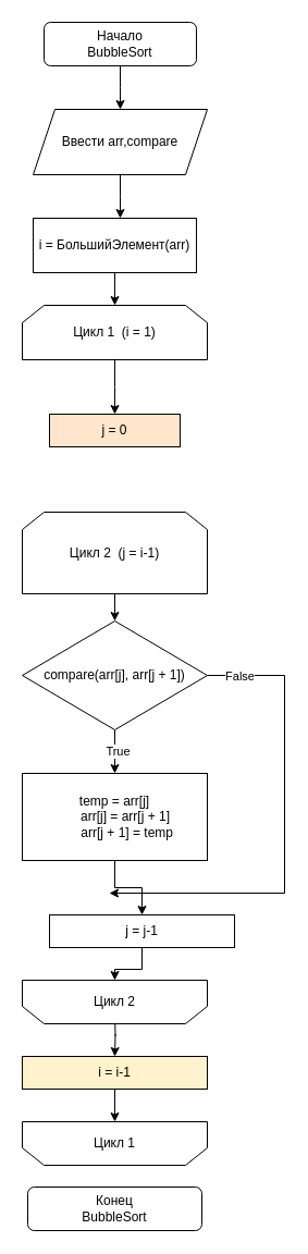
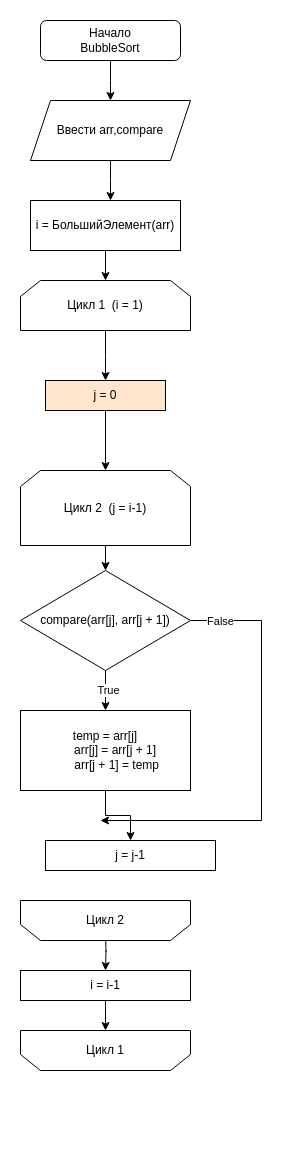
  <mxCell id="0" />
  <mxCell id="1" parent="0" />
  <mxCell id="2" style="edgeStyle=orthogonalEdgeStyle;rounded=0;orthogonalLoop=1;jettySize=auto;html=1;" edge="1" parent="1" source="3"><mxGeometry relative="1" as="geometry"><mxPoint x="110" y="100" as="targetPoint" /></mxGeometry></mxCell>
  <mxCell id="3" value="Начало&lt;div&gt;BubbleSort&lt;/div&gt;" style="rounded=1;whiteSpace=wrap;html=1;" vertex="1" parent="1"><mxGeometry x="40" y="20" width="140" height="40" as="geometry" /></mxCell>
  <mxCell id="4" style="edgeStyle=orthogonalEdgeStyle;rounded=0;orthogonalLoop=1;jettySize=auto;html=1;" edge="1" parent="1" source="5"><mxGeometry relative="1" as="geometry"><mxPoint x="110" y="200" as="targetPoint" /></mxGeometry></mxCell>
  <mxCell id="5" value="Ввести arr,compare" style="shape=parallelogram;perimeter=parallelogramPerimeter;whiteSpace=wrap;html=1;fixedSize=1;" vertex="1" parent="1"><mxGeometry x="30" y="100" width="160" height="60" as="geometry" /></mxCell>
  <mxCell id="6" style="edgeStyle=orthogonalEdgeStyle;rounded=0;orthogonalLoop=1;jettySize=auto;html=1;" edge="1" parent="1" source="7" target="9"><mxGeometry relative="1" as="geometry"><mxPoint x="105" y="290" as="targetPoint" /></mxGeometry></mxCell>
  <mxCell id="7" value="i = БольшийЭлемент(arr)" style="rounded=0;whiteSpace=wrap;html=1;" vertex="1" parent="1"><mxGeometry x="30" y="200" width="150" height="50" as="geometry" /></mxCell>
  <mxCell id="8" style="edgeStyle=orthogonalEdgeStyle;rounded=0;orthogonalLoop=1;jettySize=auto;html=1;" edge="1" parent="1" source="9"><mxGeometry relative="1" as="geometry"><mxPoint x="105" y="380" as="targetPoint" /></mxGeometry></mxCell>
  <mxCell id="9" value="Цикл 1&amp;nbsp; (i = 1)" style="shape=loopLimit;whiteSpace=wrap;html=1;" vertex="1" parent="1"><mxGeometry x="20" y="280" width="170" height="50" as="geometry" /></mxCell>
  <mxCell id="10" style="edgeStyle=orthogonalEdgeStyle;rounded=0;orthogonalLoop=1;jettySize=auto;html=1;" edge="1" parent="1" source="11" target="16"><mxGeometry relative="1" as="geometry"><mxPoint x="105" y="580" as="targetPoint" /></mxGeometry></mxCell>
  <mxCell id="11" value="Цикл 2&amp;nbsp; (j = i-1)" style="shape=loopLimit;whiteSpace=wrap;html=1;" vertex="1" parent="1"><mxGeometry x="20" y="470" width="170" height="75" as="geometry" /></mxCell>
  <mxCell id="12" style="edgeStyle=orthogonalEdgeStyle;rounded=0;orthogonalLoop=1;jettySize=auto;html=1;" edge="1" parent="1" source="16" target="18"><mxGeometry relative="1" as="geometry"><mxPoint x="110" y="740" as="targetPoint" /></mxGeometry></mxCell>
  <mxCell id="13" value="True" style="edgeLabel;html=1;align=center;verticalAlign=middle;resizable=0;points=[];" vertex="1" connectable="0" parent="12"><mxGeometry x="-0.05" y="2" relative="1" as="geometry"><mxPoint as="offset" /></mxGeometry></mxCell>
  <mxCell id="14" style="edgeStyle=orthogonalEdgeStyle;rounded=0;orthogonalLoop=1;jettySize=auto;html=1;" edge="1" parent="1" source="16"><mxGeometry relative="1" as="geometry"><mxPoint x="100" y="820" as="targetPoint" /><Array as="points"><mxPoint x="261" y="620" /></Array></mxGeometry></mxCell>
  <mxCell id="15" value="False" style="edgeLabel;html=1;align=center;verticalAlign=middle;resizable=0;points=[];" vertex="1" connectable="0" parent="14"><mxGeometry x="-0.866" relative="1" as="geometry"><mxPoint as="offset" /></mxGeometry></mxCell>
  <mxCell id="16" value="compare(arr[j], arr[j + 1])" style="rhombus;whiteSpace=wrap;html=1;" vertex="1" parent="1"><mxGeometry x="20" y="570" width="170" height="100" as="geometry" /></mxCell>
  <mxCell id="17" style="edgeStyle=orthogonalEdgeStyle;rounded=0;orthogonalLoop=1;jettySize=auto;html=1;entryX=0.5;entryY=0;entryDx=0;entryDy=0;" edge="1" parent="1" source="18" target="24"><mxGeometry relative="1" as="geometry" /></mxCell>
  <mxCell id="18" value="&lt;div&gt;temp = arr[j]&lt;/div&gt;&lt;div&gt;&amp;nbsp; &amp;nbsp; &amp;nbsp; arr[j] = arr[j + 1]&lt;/div&gt;&lt;div&gt;&amp;nbsp; &amp;nbsp; &amp;nbsp; &amp;nbsp;arr[j + 1] = temp&lt;/div&gt;" style="rounded=0;whiteSpace=wrap;html=1;" vertex="1" parent="1"><mxGeometry x="20" y="710" width="170" height="80" as="geometry" /></mxCell>
  <mxCell id="19" style="edgeStyle=orthogonalEdgeStyle;rounded=0;orthogonalLoop=1;jettySize=auto;html=1;" edge="1" parent="1"><mxGeometry relative="1" as="geometry"><mxPoint x="105" y="970" as="targetPoint" /><mxPoint x="105" y="930" as="sourcePoint" /></mxGeometry></mxCell>
  <mxCell id="20" value="Цикл 2" style="shape=loopLimit;whiteSpace=wrap;html=1;direction=west;" vertex="1" parent="1"><mxGeometry x="20" y="900" width="170" height="40" as="geometry" /></mxCell>
  <mxCell id="21" value="Цикл 1" style="shape=loopLimit;whiteSpace=wrap;html=1;direction=west;" vertex="1" parent="1"><mxGeometry x="20" y="1030" width="170" height="40" as="geometry" /></mxCell>
- <mxCell id="22" value="Конец&lt;div&gt;BubbleSort&lt;/div&gt;" style="rounded=1;whiteSpace=wrap;html=1;" vertex="1" parent="1"><mxGeometry x="25" y="1090" width="160" height="40" as="geometry" /></mxCell>
- <mxCell id="23" style="edgeStyle=orthogonalEdgeStyle;rounded=0;orthogonalLoop=1;jettySize=auto;html=1;entryX=0.5;entryY=1;entryDx=0;entryDy=0;" edge="1" parent="1" source="24" target="20"><mxGeometry relative="1" as="geometry" /></mxCell>
  <mxCell id="24" value="j = j-1" style="rounded=0;whiteSpace=wrap;html=1;" vertex="1" parent="1"><mxGeometry x="45" y="840" width="170" height="30" as="geometry" /></mxCell>
  <mxCell id="25" style="edgeStyle=orthogonalEdgeStyle;rounded=0;orthogonalLoop=1;jettySize=auto;html=1;entryX=0.5;entryY=1;entryDx=0;entryDy=0;" edge="1" parent="1" source="26" target="21"><mxGeometry relative="1" as="geometry" /></mxCell>
- <mxCell id="26" value="i = i-1" style="rounded=0;whiteSpace=wrap;html=1;fillColor=#fff2cc;" vertex="1" parent="1"><mxGeometry x="20" y="970" width="170" height="30" as="geometry" /></mxCell>
+ <mxCell id="26" value="i = i-1" style="rounded=0;whiteSpace=wrap;html=1;" vertex="1" parent="1"><mxGeometry x="20" y="970" width="170" height="30" as="geometry" /></mxCell>
+ <mxCell id="27" style="edgeStyle=orthogonalEdgeStyle;rounded=0;orthogonalLoop=1;jettySize=auto;html=1;entryX=0.5;entryY=0;entryDx=0;entryDy=0;" edge="1" parent="1" source="28" target="11"><mxGeometry relative="1" as="geometry" /></mxCell>
  <mxCell id="28" value="j =&amp;nbsp;0" style="rounded=0;whiteSpace=wrap;html=1;fillColor=#ffe6cc;" vertex="1" parent="1"><mxGeometry x="45" y="380" width="120" height="30" as="geometry" /></mxCell>
